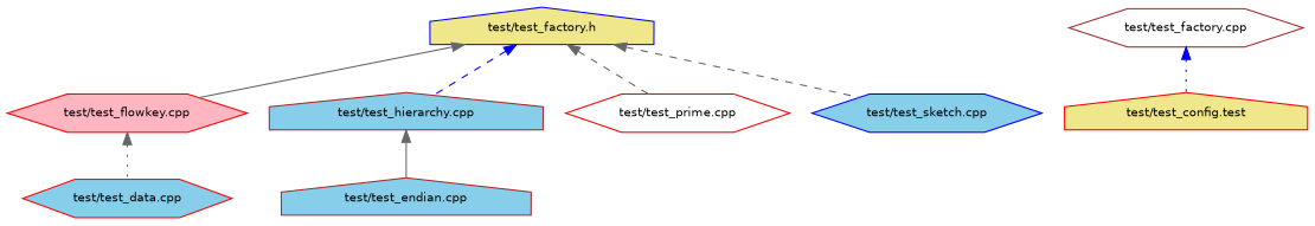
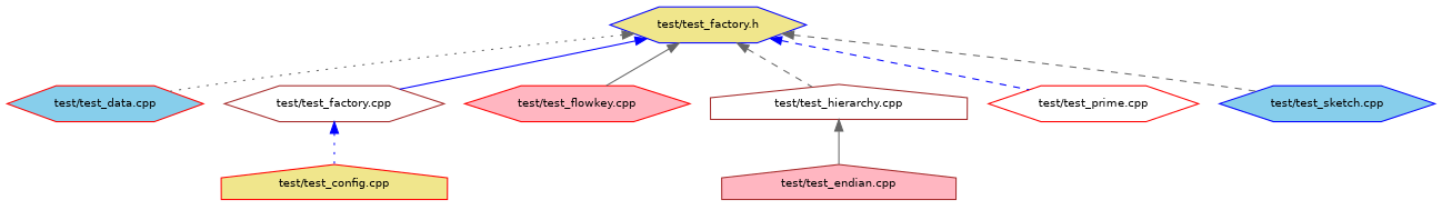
  digraph {
    node [color=red fillcolor=skyblue fontname=Helvetica fontsize=10 shape=hexagon style=filled]
    edge [color=gray40 dir=back fontname=Helvetica fontsize=10 labelfontname=Helvetica labelfontsize=10 style=solid]
-   n1 [color=blue fillcolor=khaki fontcolor=black height=0.2 label="test/test_factory.h" shape=house width=0.4]
+   n1 [color=blue fillcolor=khaki fontcolor=black height=0.2 label="test/test_factory.h" width=0.4]
    n2 [height=0.2 label="test/test_data.cpp" width=0.4]
    n3 [color=brown fillcolor=white height=0.2 label="test/test_factory.cpp" width=0.4]
    n4 [fillcolor=lightpink height=0.2 label="test/test_flowkey.cpp" width=0.4]
-   n5 [color=brown height=0.2 label="test/test_hierarchy.cpp" shape=house width=0.4]
+   n5 [color=brown fillcolor=white height=0.2 label="test/test_hierarchy.cpp" shape=house width=0.4]
    n6 [fillcolor=white height=0.2 label="test/test_prime.cpp" width=0.4]
    n7 [color=blue height=0.2 label="test/test_sketch.cpp" width=0.4]
-   n8 [fillcolor=khaki height=0.2 label="test/test_config.test" shape=house width=0.4]
-   n9 [color=brown height=0.2 label="test/test_endian.cpp" shape=house width=0.4]
-   n4 -> n2 [style=dotted]
+   n8 [fillcolor=khaki height=0.2 label="test/test_config.cpp" shape=house width=0.4]
+   n9 [color=brown fillcolor=lightpink height=0.2 label="test/test_endian.cpp" shape=house width=0.4]
+   n1 -> n2 [style=dotted]
+   n1 -> n3 [color=blue]
    n1 -> n4
-   n1 -> n5 [color=blue style=dashed]
-   n1 -> n6 [style=dashed]
+   n1 -> n5 [style=dashed]
+   n1 -> n6 [color=blue style=dashed]
    n1 -> n7 [style=dashed]
    n3 -> n8 [color=blue style=dotted]
    n5 -> n9
  }
